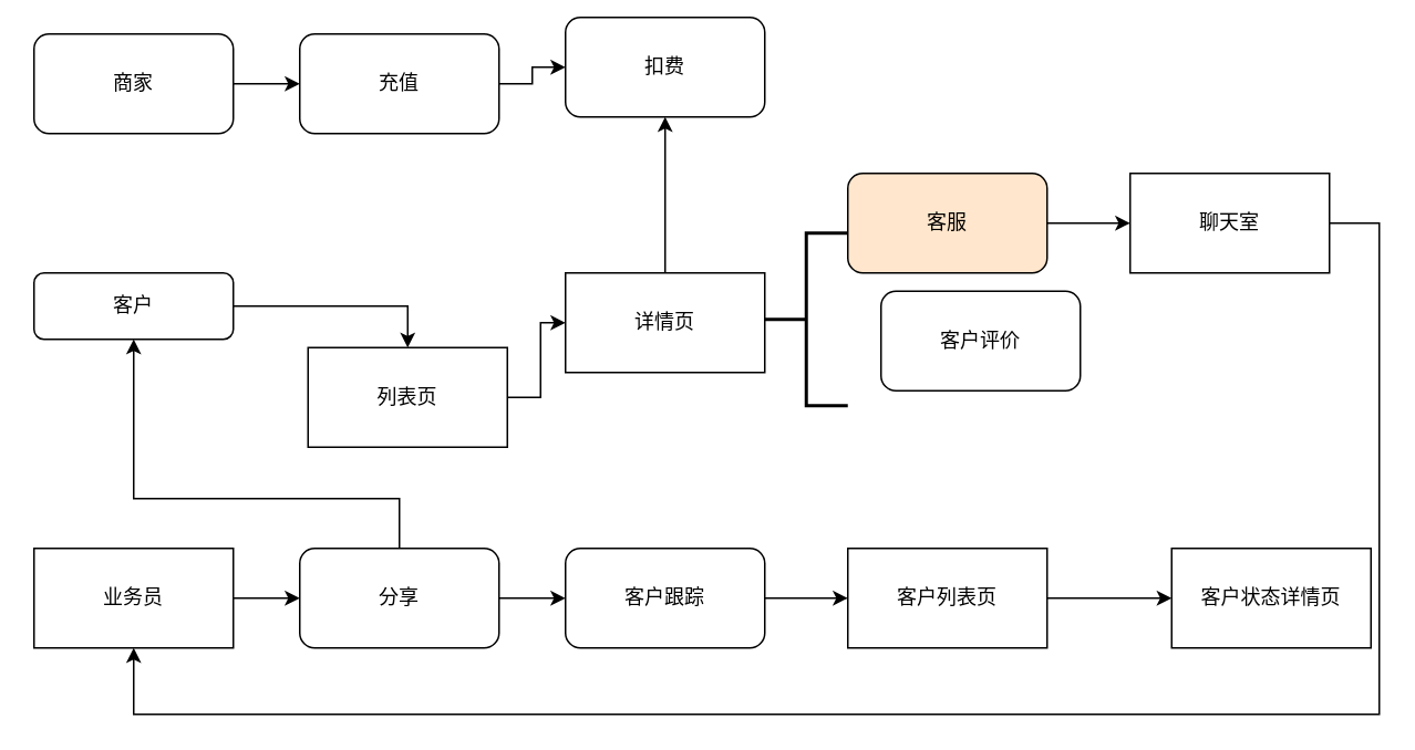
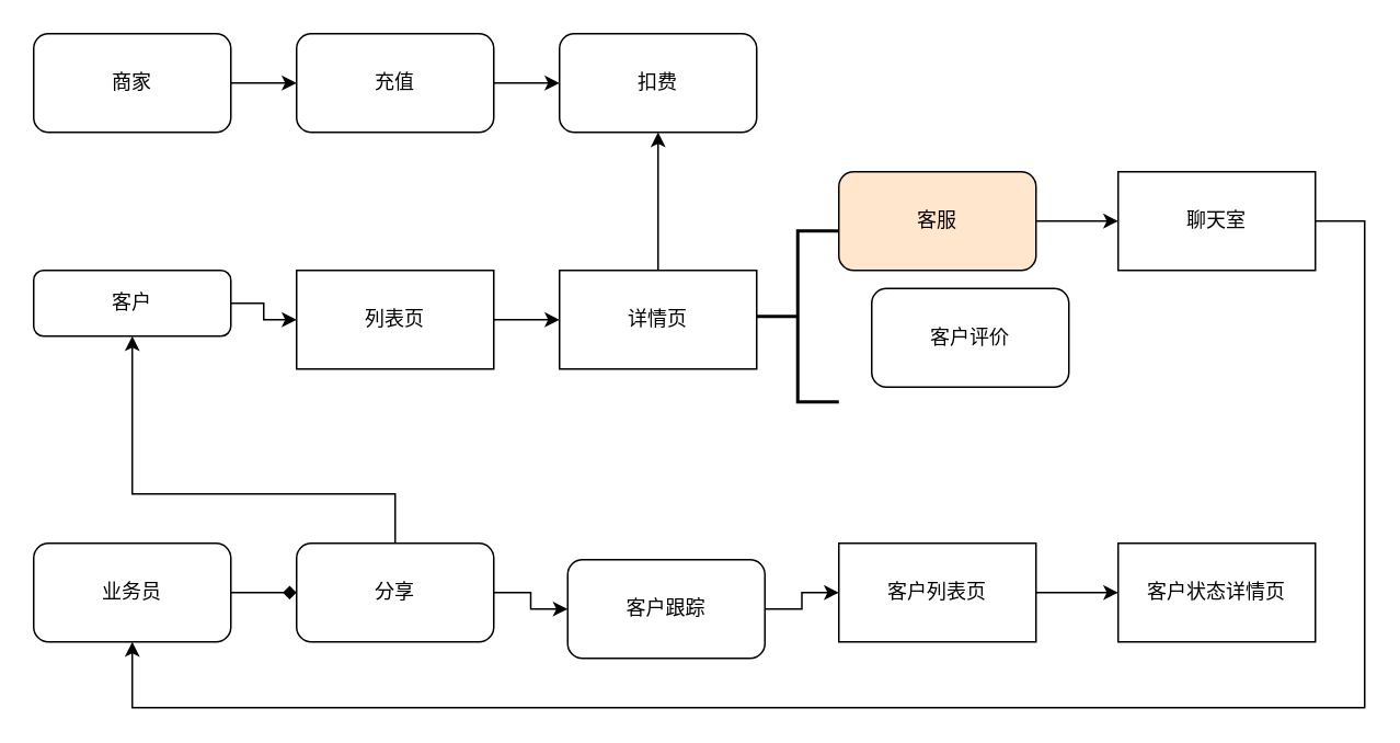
  <mxCell id="0" />
  <mxCell id="1" parent="0" />
  <mxCell id="2" value="" style="edgeStyle=orthogonalEdgeStyle;rounded=0;orthogonalLoop=1;jettySize=auto;html=1;" edge="1" parent="1" source="3" target="28"><mxGeometry relative="1" as="geometry" /></mxCell>
  <mxCell id="3" value="详情页" style="rounded=0;whiteSpace=wrap;html=1;" vertex="1" parent="1"><mxGeometry x="340" y="164" width="120" height="60" as="geometry" /></mxCell>
  <mxCell id="4" value="" style="edgeStyle=orthogonalEdgeStyle;rounded=0;orthogonalLoop=1;jettySize=auto;html=1;" edge="1" parent="1" source="5" target="7"><mxGeometry relative="1" as="geometry" /></mxCell>
  <mxCell id="5" value="客户" style="rounded=1;whiteSpace=wrap;html=1;" vertex="1" parent="1"><mxGeometry x="20" y="164" width="120" height="40" as="geometry" /></mxCell>
  <mxCell id="6" value="" style="edgeStyle=orthogonalEdgeStyle;rounded=0;orthogonalLoop=1;jettySize=auto;html=1;" edge="1" parent="1" source="7" target="3"><mxGeometry relative="1" as="geometry" /></mxCell>
- <mxCell id="7" value="列表页" style="rounded=0;whiteSpace=wrap;html=1;" vertex="1" parent="1"><mxGeometry x="185" y="209" width="120" height="60" as="geometry" /></mxCell>
+ <mxCell id="7" value="列表页" style="rounded=0;whiteSpace=wrap;html=1;" vertex="1" parent="1"><mxGeometry x="180" y="164" width="120" height="60" as="geometry" /></mxCell>
  <mxCell id="8" value="" style="strokeWidth=2;html=1;shape=mxgraph.flowchart.annotation_2;align=left;labelPosition=right;pointerEvents=1;" vertex="1" parent="1"><mxGeometry x="460" y="140" width="50" height="104" as="geometry" /></mxCell>
  <mxCell id="9" value="" style="edgeStyle=orthogonalEdgeStyle;rounded=0;orthogonalLoop=1;jettySize=auto;html=1;entryX=0.5;entryY=1;entryDx=0;entryDy=0;exitX=1;exitY=0.5;exitDx=0;exitDy=0;" edge="1" parent="1" source="27" target="14"><mxGeometry relative="1" as="geometry"><Array as="points"><mxPoint x="800" y="134" /><mxPoint x="830" y="134" /><mxPoint x="830" y="430" /><mxPoint x="80" y="430" /></Array></mxGeometry></mxCell>
  <mxCell id="10" value="" style="edgeStyle=orthogonalEdgeStyle;rounded=0;orthogonalLoop=1;jettySize=auto;html=1;" edge="1" parent="1" source="11" target="27"><mxGeometry relative="1" as="geometry" /></mxCell>
  <mxCell id="11" value="客服" style="rounded=1;whiteSpace=wrap;html=1;fillColor=#ffe6cc;" vertex="1" parent="1"><mxGeometry x="510" y="104" width="120" height="60" as="geometry" /></mxCell>
  <mxCell id="12" value="客户评价" style="rounded=1;whiteSpace=wrap;html=1;" vertex="1" parent="1"><mxGeometry x="530" y="175" width="120" height="60" as="geometry" /></mxCell>
- <mxCell id="13" value="" style="edgeStyle=orthogonalEdgeStyle;rounded=0;orthogonalLoop=1;jettySize=auto;html=1;" edge="1" parent="1" source="14" target="17"><mxGeometry relative="1" as="geometry" /></mxCell>
- <mxCell id="14" value="业务员" style="whiteSpace=wrap;html=1;rounded=0;" vertex="1" parent="1"><mxGeometry x="20" y="330" width="120" height="60" as="geometry" /></mxCell>
+ <mxCell id="13" value="" style="edgeStyle=orthogonalEdgeStyle;rounded=0;orthogonalLoop=1;jettySize=auto;html=1;endArrow=diamond;" edge="1" parent="1" source="14" target="17"><mxGeometry relative="1" as="geometry" /></mxCell>
+ <mxCell id="14" value="业务员" style="rounded=1;whiteSpace=wrap;html=1;" vertex="1" parent="1"><mxGeometry x="20" y="330" width="120" height="60" as="geometry" /></mxCell>
  <mxCell id="15" value="" style="edgeStyle=orthogonalEdgeStyle;rounded=0;orthogonalLoop=1;jettySize=auto;html=1;entryX=0.5;entryY=1;entryDx=0;entryDy=0;" edge="1" parent="1" source="17" target="5"><mxGeometry relative="1" as="geometry"><Array as="points"><mxPoint x="240" y="300" /><mxPoint x="80" y="300" /></Array></mxGeometry></mxCell>
  <mxCell id="16" value="" style="edgeStyle=orthogonalEdgeStyle;rounded=0;orthogonalLoop=1;jettySize=auto;html=1;" edge="1" parent="1" source="17" target="19"><mxGeometry relative="1" as="geometry" /></mxCell>
  <mxCell id="17" value="分享" style="rounded=1;whiteSpace=wrap;html=1;" vertex="1" parent="1"><mxGeometry x="180" y="330" width="120" height="60" as="geometry" /></mxCell>
  <mxCell id="18" value="" style="edgeStyle=orthogonalEdgeStyle;rounded=0;orthogonalLoop=1;jettySize=auto;html=1;entryX=0;entryY=0.5;entryDx=0;entryDy=0;" edge="1" parent="1" source="19" target="21"><mxGeometry relative="1" as="geometry"><mxPoint x="540" y="360" as="targetPoint" /></mxGeometry></mxCell>
- <mxCell id="19" value="客户跟踪" style="rounded=1;whiteSpace=wrap;html=1;" vertex="1" parent="1"><mxGeometry x="340" y="330" width="120" height="60" as="geometry" /></mxCell>
+ <mxCell id="19" value="客户跟踪" style="rounded=1;whiteSpace=wrap;html=1;" vertex="1" parent="1"><mxGeometry x="345" y="340" width="120" height="60" as="geometry" /></mxCell>
  <mxCell id="20" value="" style="edgeStyle=orthogonalEdgeStyle;rounded=0;orthogonalLoop=1;jettySize=auto;html=1;" edge="1" parent="1" source="21" target="22"><mxGeometry relative="1" as="geometry" /></mxCell>
  <mxCell id="21" value="客户列表页" style="rounded=0;whiteSpace=wrap;html=1;" vertex="1" parent="1"><mxGeometry x="510" y="330" width="120" height="60" as="geometry" /></mxCell>
- <mxCell id="22" value="客户状态详情页" style="rounded=0;whiteSpace=wrap;html=1;" vertex="1" parent="1"><mxGeometry x="705" y="330" width="120" height="60" as="geometry" /></mxCell>
+ <mxCell id="22" value="客户状态详情页" style="rounded=0;whiteSpace=wrap;html=1;" vertex="1" parent="1"><mxGeometry x="680" y="330" width="120" height="60" as="geometry" /></mxCell>
  <mxCell id="23" value="" style="edgeStyle=orthogonalEdgeStyle;rounded=0;orthogonalLoop=1;jettySize=auto;html=1;" edge="1" parent="1" source="24" target="26"><mxGeometry relative="1" as="geometry" /></mxCell>
  <mxCell id="24" value="商家" style="rounded=1;whiteSpace=wrap;html=1;" vertex="1" parent="1"><mxGeometry x="20" y="20" width="120" height="60" as="geometry" /></mxCell>
  <mxCell id="25" value="" style="edgeStyle=orthogonalEdgeStyle;rounded=0;orthogonalLoop=1;jettySize=auto;html=1;" edge="1" parent="1" source="26" target="28"><mxGeometry relative="1" as="geometry" /></mxCell>
  <mxCell id="26" value="充值" style="rounded=1;whiteSpace=wrap;html=1;" vertex="1" parent="1"><mxGeometry x="180" y="20" width="120" height="60" as="geometry" /></mxCell>
  <mxCell id="27" value="聊天室" style="rounded=0;whiteSpace=wrap;html=1;" vertex="1" parent="1"><mxGeometry x="680" y="104" width="120" height="60" as="geometry" /></mxCell>
- <mxCell id="28" value="扣费" style="rounded=1;whiteSpace=wrap;html=1;" vertex="1" parent="1"><mxGeometry x="340" y="10" width="120" height="60" as="geometry" /></mxCell>
+ <mxCell id="28" value="扣费" style="rounded=1;whiteSpace=wrap;html=1;" vertex="1" parent="1"><mxGeometry x="340" y="20" width="120" height="60" as="geometry" /></mxCell>
